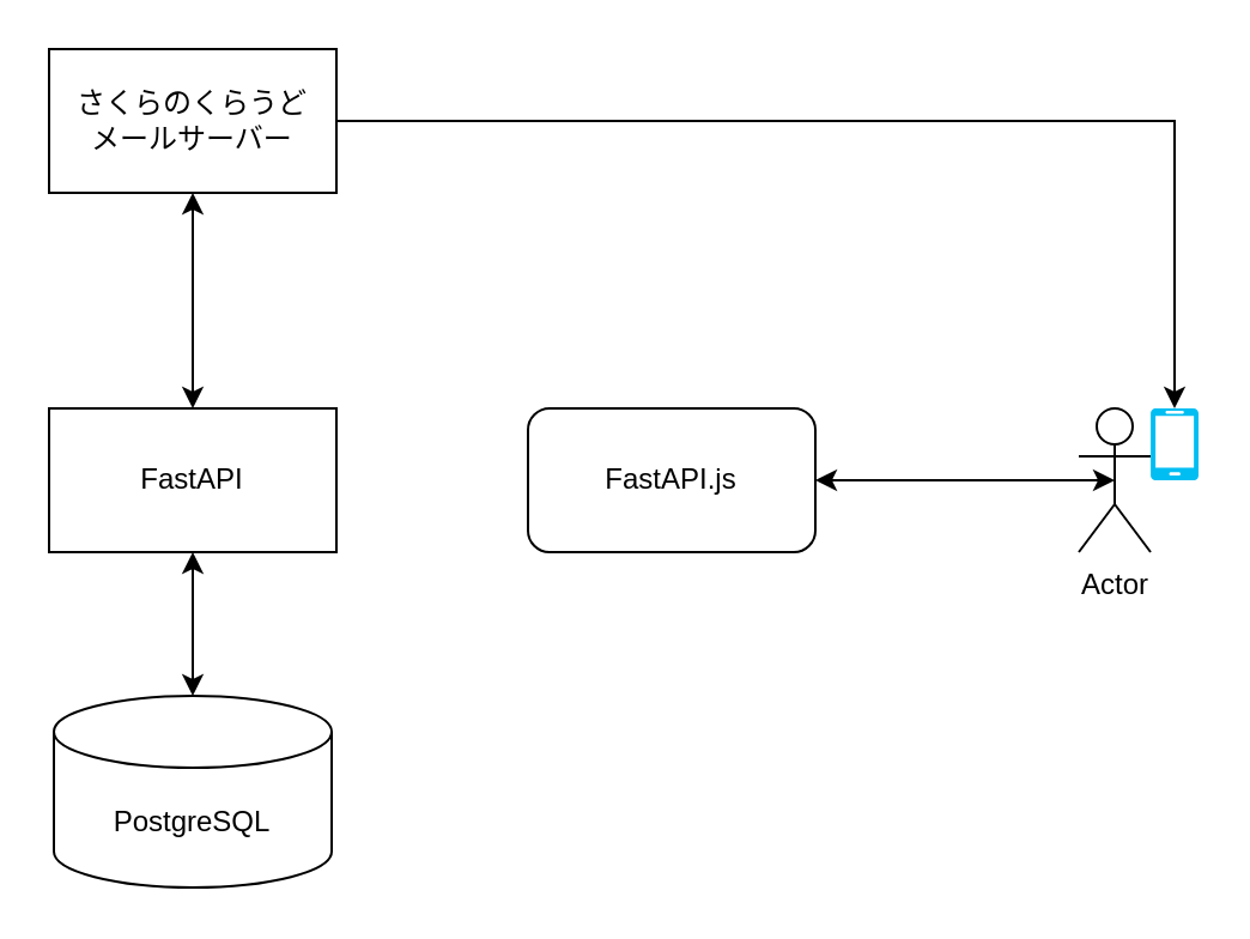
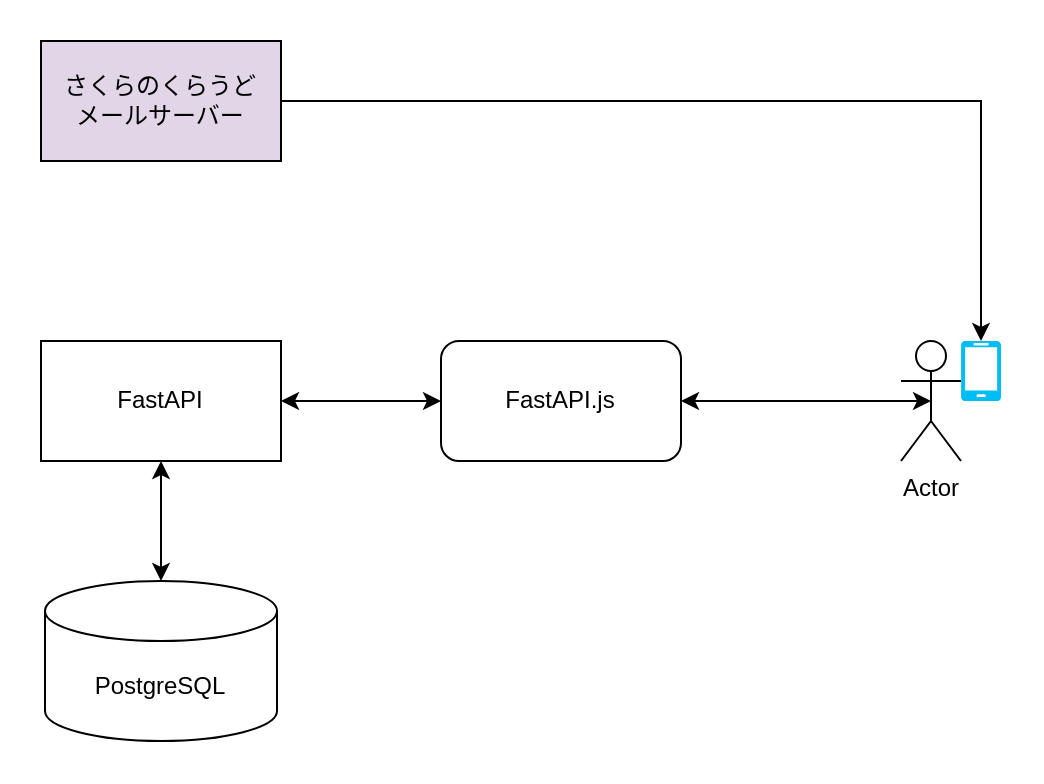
  <mxCell id="0" />
  <mxCell id="1" parent="0" />
  <mxCell id="2" style="edgeStyle=orthogonalEdgeStyle;rounded=0;orthogonalLoop=1;jettySize=auto;html=1;exitX=1;exitY=0.5;exitDx=0;exitDy=0;" edge="1" parent="1" source="3" target="12"><mxGeometry relative="1" as="geometry" /></mxCell>
- <mxCell id="3" value="さくらのくらうど&lt;br&gt;メールサーバー" style="rounded=0;whiteSpace=wrap;html=1;" vertex="1" parent="1"><mxGeometry x="20" y="20" width="120" height="60" as="geometry" /></mxCell>
- <mxCell id="5" style="edgeStyle=orthogonalEdgeStyle;rounded=0;orthogonalLoop=1;jettySize=auto;html=1;exitX=0.5;exitY=0;exitDx=0;exitDy=0;entryX=0.5;entryY=1;entryDx=0;entryDy=0;startArrow=classic;startFill=1;" edge="1" parent="1" source="6" target="3"><mxGeometry relative="1" as="geometry" /></mxCell>
+ <mxCell id="3" value="さくらのくらうど&lt;br&gt;メールサーバー" style="rounded=0;whiteSpace=wrap;html=1;fillColor=#e1d5e7;" vertex="1" parent="1"><mxGeometry x="20" y="20" width="120" height="60" as="geometry" /></mxCell>
+ <mxCell id="4" style="edgeStyle=orthogonalEdgeStyle;rounded=0;orthogonalLoop=1;jettySize=auto;html=1;exitX=1;exitY=0.5;exitDx=0;exitDy=0;entryX=0;entryY=0.5;entryDx=0;entryDy=0;startArrow=classic;startFill=1;" edge="1" parent="1" source="6" target="9"><mxGeometry relative="1" as="geometry" /></mxCell>
  <mxCell id="6" value="FastAPI" style="rounded=0;whiteSpace=wrap;html=1;" vertex="1" parent="1"><mxGeometry x="20" y="170" width="120" height="60" as="geometry" /></mxCell>
  <mxCell id="7" style="edgeStyle=orthogonalEdgeStyle;rounded=0;orthogonalLoop=1;jettySize=auto;html=1;exitX=0.5;exitY=0;exitDx=0;exitDy=0;exitPerimeter=0;entryX=0.5;entryY=1;entryDx=0;entryDy=0;startArrow=classic;startFill=1;" edge="1" parent="1" source="8" target="6"><mxGeometry relative="1" as="geometry" /></mxCell>
  <mxCell id="8" value="PostgreSQL" style="shape=cylinder3;whiteSpace=wrap;html=1;boundedLbl=1;backgroundOutline=1;size=15;" vertex="1" parent="1"><mxGeometry x="22" y="290" width="116" height="80" as="geometry" /></mxCell>
  <mxCell id="9" value="FastAPI.js" style="rounded=1;whiteSpace=wrap;html=1;" vertex="1" parent="1"><mxGeometry x="220" y="170" width="120" height="60" as="geometry" /></mxCell>
  <mxCell id="10" value="Actor" style="shape=umlActor;verticalLabelPosition=bottom;verticalAlign=top;html=1;outlineConnect=0;" vertex="1" parent="1"><mxGeometry x="450" y="170" width="30" height="60" as="geometry" /></mxCell>
  <mxCell id="11" style="rounded=0;orthogonalLoop=1;jettySize=auto;html=1;exitX=1;exitY=0.5;exitDx=0;exitDy=0;entryX=0.5;entryY=0.5;entryDx=0;entryDy=0;entryPerimeter=0;startArrow=classic;startFill=1;" edge="1" parent="1" source="9" target="10"><mxGeometry relative="1" as="geometry" /></mxCell>
  <mxCell id="12" value="" style="verticalLabelPosition=bottom;html=1;verticalAlign=top;align=center;strokeColor=none;fillColor=#00BEF2;shape=mxgraph.azure.mobile;pointerEvents=1;" vertex="1" parent="1"><mxGeometry x="480" y="170" width="20" height="30" as="geometry" /></mxCell>
